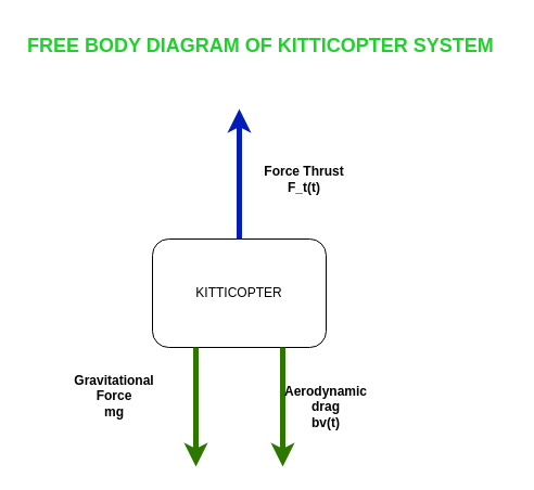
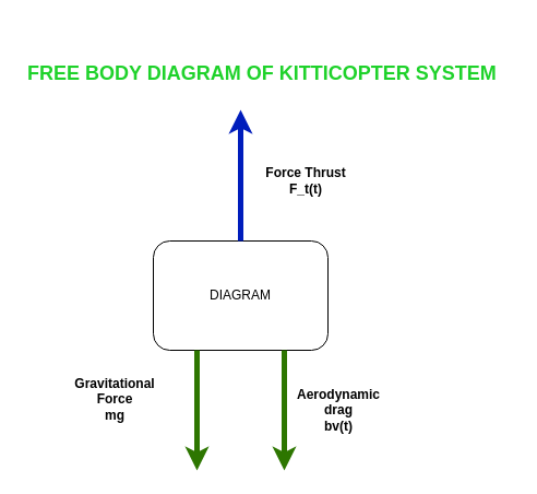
  <mxCell id="0" />
  <mxCell id="1" parent="0" />
- <mxCell id="2" value="KITTICOPTER" style="rounded=1;whiteSpace=wrap;html=1;" vertex="1" parent="1"><mxGeometry x="140" y="220" width="160" height="100" as="geometry" /></mxCell>
+ <mxCell id="2" value="DIAGRAM" style="rounded=1;whiteSpace=wrap;html=1;" vertex="1" parent="1"><mxGeometry x="140" y="220" width="160" height="100" as="geometry" /></mxCell>
  <mxCell id="3" value="" style="endArrow=classic;html=1;fillColor=#0050ef;strokeColor=#001DBC;strokeWidth=5;" edge="1" parent="1"><mxGeometry width="50" height="50" relative="1" as="geometry"><mxPoint x="220" y="220" as="sourcePoint" /><mxPoint x="220" y="100" as="targetPoint" /></mxGeometry></mxCell>
  <mxCell id="4" value="" style="endArrow=classic;html=1;fillColor=#60a917;strokeColor=#2D7600;strokeWidth=5;" edge="1" parent="1"><mxGeometry width="50" height="50" relative="1" as="geometry"><mxPoint x="260" y="320" as="sourcePoint" /><mxPoint x="260" y="430" as="targetPoint" /><Array as="points"><mxPoint x="260" y="340" /></Array></mxGeometry></mxCell>
- <mxCell id="5" value="&lt;b&gt;Aerodynamic drag&lt;br&gt;bv(t)&lt;/b&gt;" style="text;html=1;strokeColor=none;fillColor=none;align=center;verticalAlign=middle;whiteSpace=wrap;rounded=0;" vertex="1" parent="1"><mxGeometry x="260" y="360" width="80" height="30" as="geometry" /></mxCell>
+ <mxCell id="5" value="&lt;b&gt;Aerodynamic drag&lt;br&gt;bv(t)&lt;/b&gt;" style="text;html=1;strokeColor=none;fillColor=none;align=center;verticalAlign=middle;whiteSpace=wrap;rounded=0;" vertex="1" parent="1"><mxGeometry x="270" y="360" width="80" height="30" as="geometry" /></mxCell>
  <mxCell id="6" value="" style="endArrow=classic;html=1;fillColor=#60a917;strokeColor=#2D7600;strokeWidth=5;" edge="1" parent="1"><mxGeometry width="50" height="50" relative="1" as="geometry"><mxPoint x="180" y="320" as="sourcePoint" /><mxPoint x="180" y="430" as="targetPoint" /><Array as="points"><mxPoint x="180" y="340" /></Array></mxGeometry></mxCell>
  <mxCell id="7" value="&lt;b&gt;Force Thrust&lt;br&gt;F_t(t)&lt;/b&gt;" style="text;html=1;strokeColor=none;fillColor=none;align=center;verticalAlign=middle;whiteSpace=wrap;rounded=0;" vertex="1" parent="1"><mxGeometry x="240" y="150" width="80" height="30" as="geometry" /></mxCell>
  <mxCell id="8" value="&lt;b&gt;Gravitational Force&lt;br&gt;mg&lt;br&gt;&lt;/b&gt;" style="text;html=1;strokeColor=none;fillColor=none;align=center;verticalAlign=middle;whiteSpace=wrap;rounded=0;" vertex="1" parent="1"><mxGeometry x="65" y="350" width="80" height="30" as="geometry" /></mxCell>
- <mxCell id="9" value="&lt;h1&gt;&lt;font style=&quot;font-size: 18px;&quot;&gt;FREE BODY DIAGRAM OF KITTICOPTER SYSTEM&lt;/font&gt;&lt;/h1&gt;" style="text;html=1;strokeColor=none;fillColor=none;spacing=5;spacingTop=-20;whiteSpace=wrap;overflow=hidden;rounded=0;fontColor=#1ed22a;" vertex="1" parent="1"><mxGeometry x="20" y="20" width="450" height="40" as="geometry" /></mxCell>
+ <mxCell id="9" value="&lt;h1&gt;&lt;font style=&quot;font-size: 18px;&quot;&gt;FREE BODY DIAGRAM OF KITTICOPTER SYSTEM&lt;/font&gt;&lt;/h1&gt;" style="text;html=1;strokeColor=none;fillColor=none;spacing=5;spacingTop=-20;whiteSpace=wrap;overflow=hidden;rounded=0;fontColor=#1ed22a;" vertex="1" parent="1"><mxGeometry x="20" y="45" width="450" height="40" as="geometry" /></mxCell>
